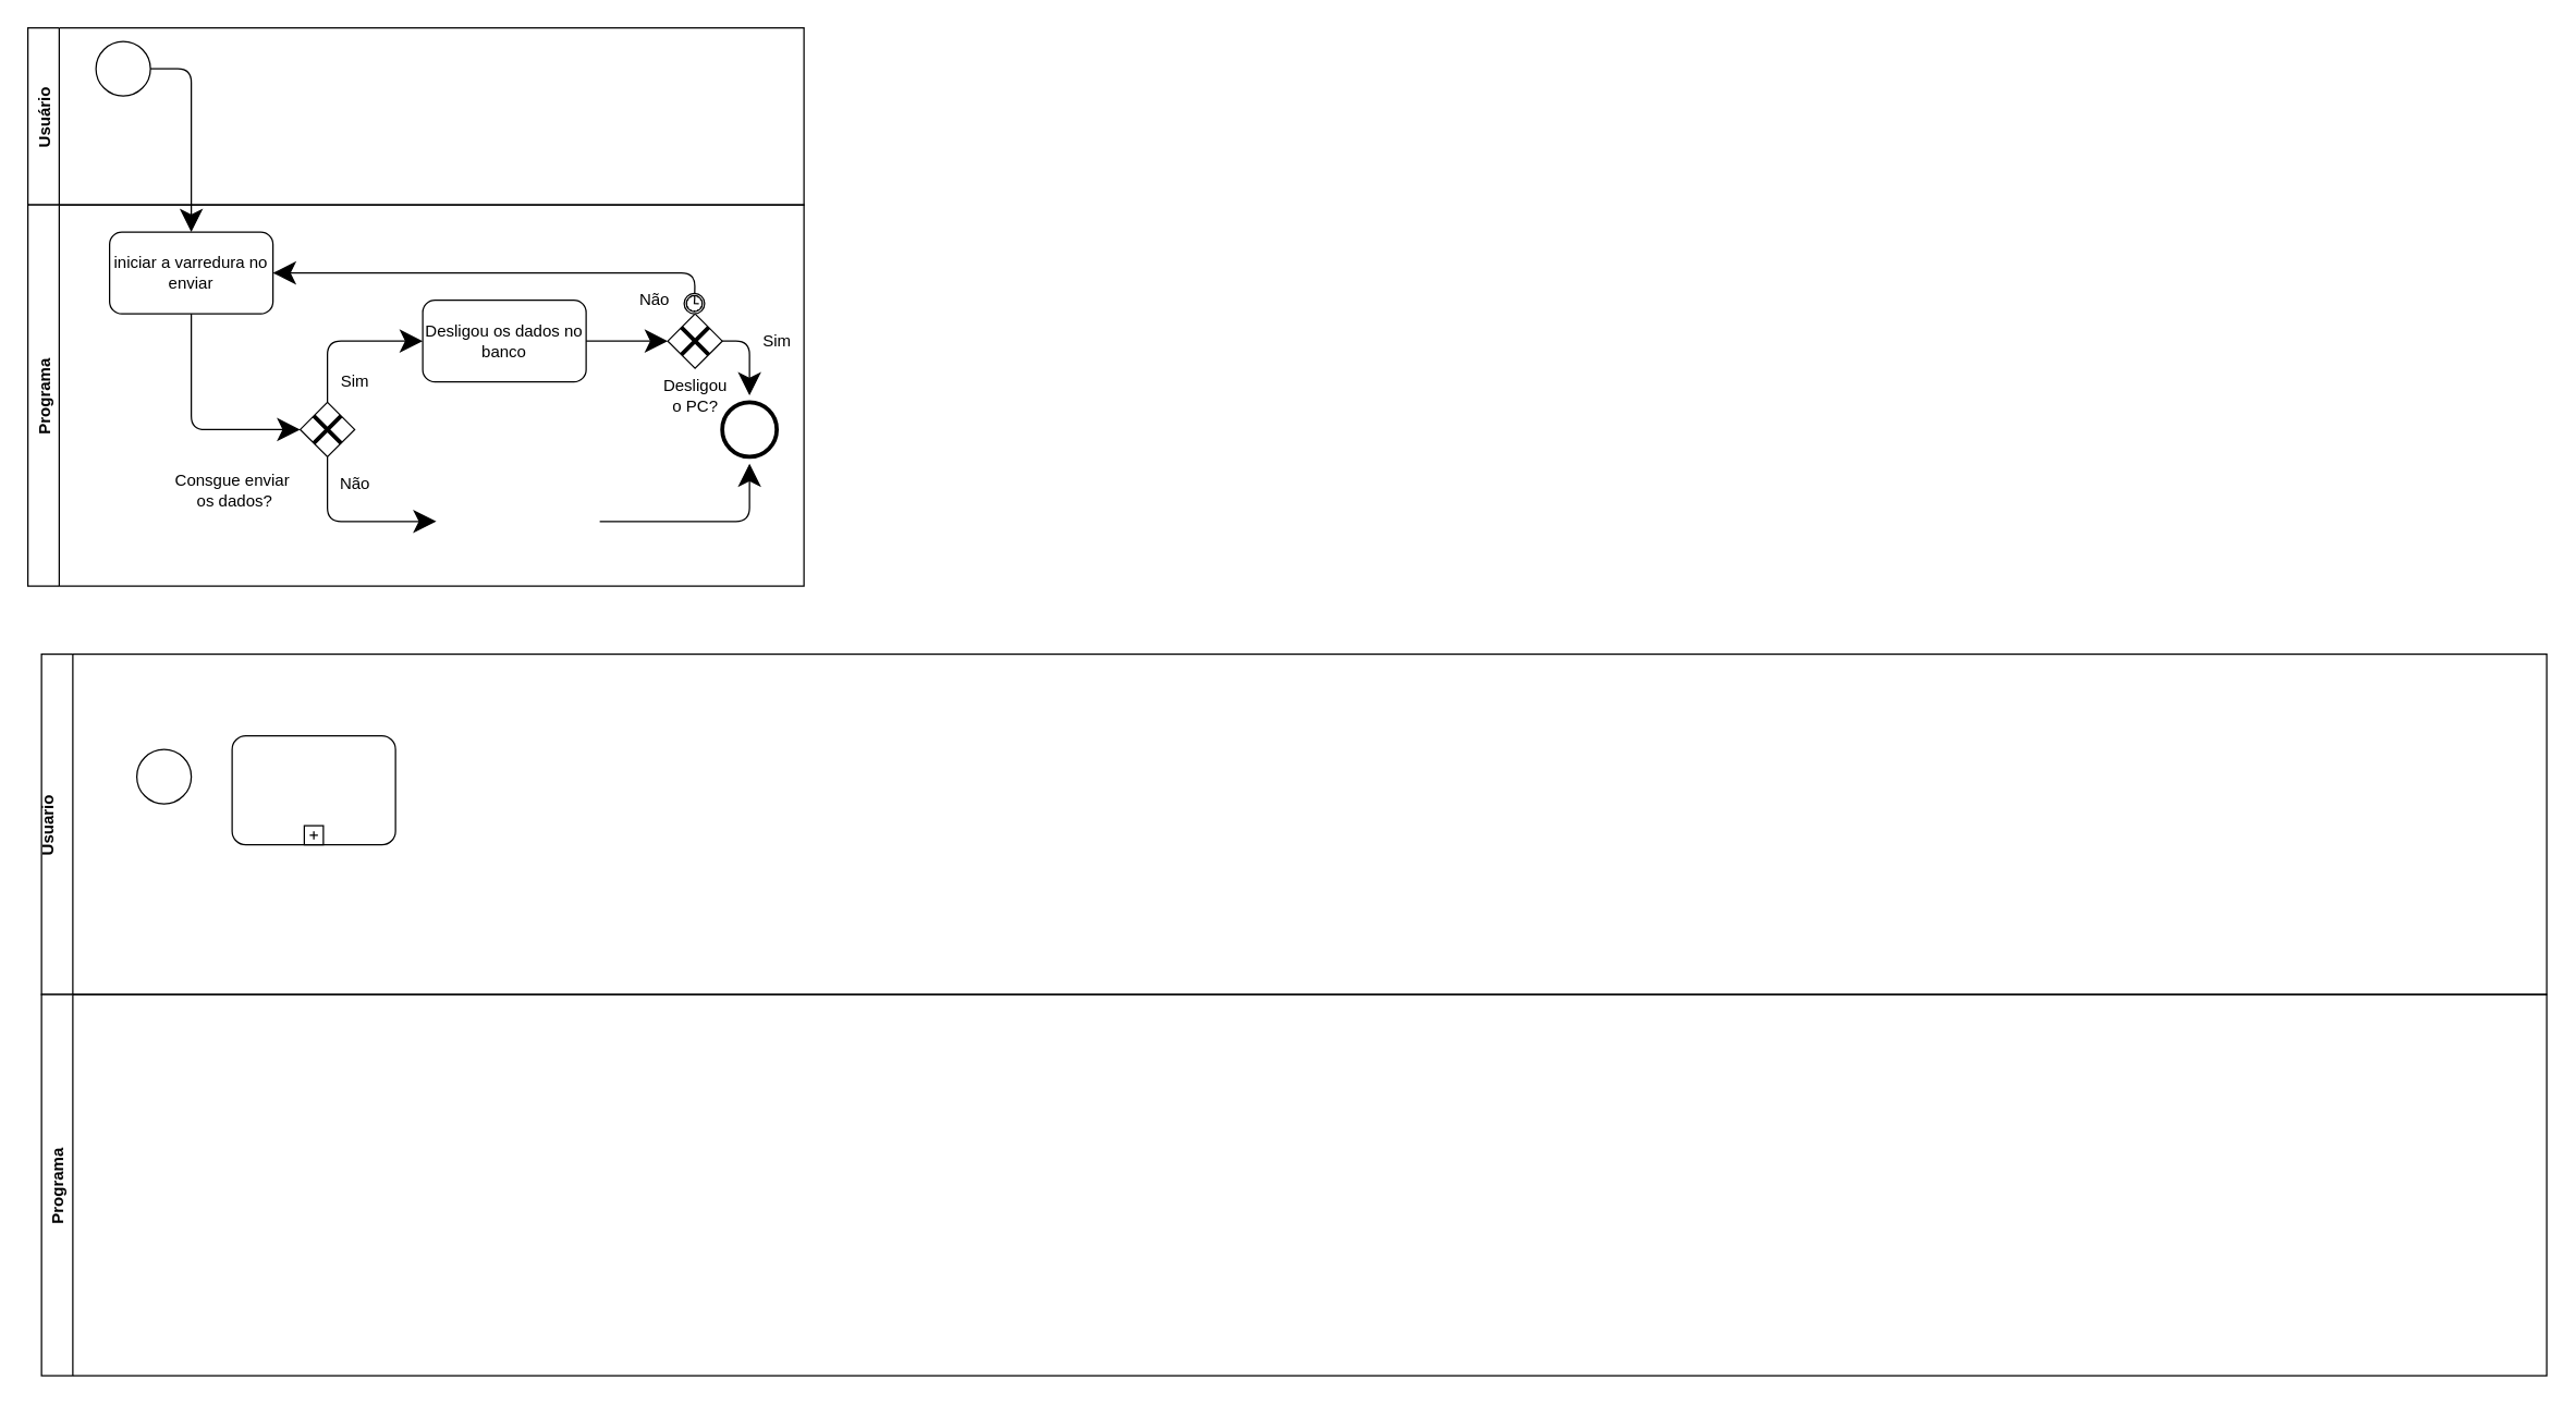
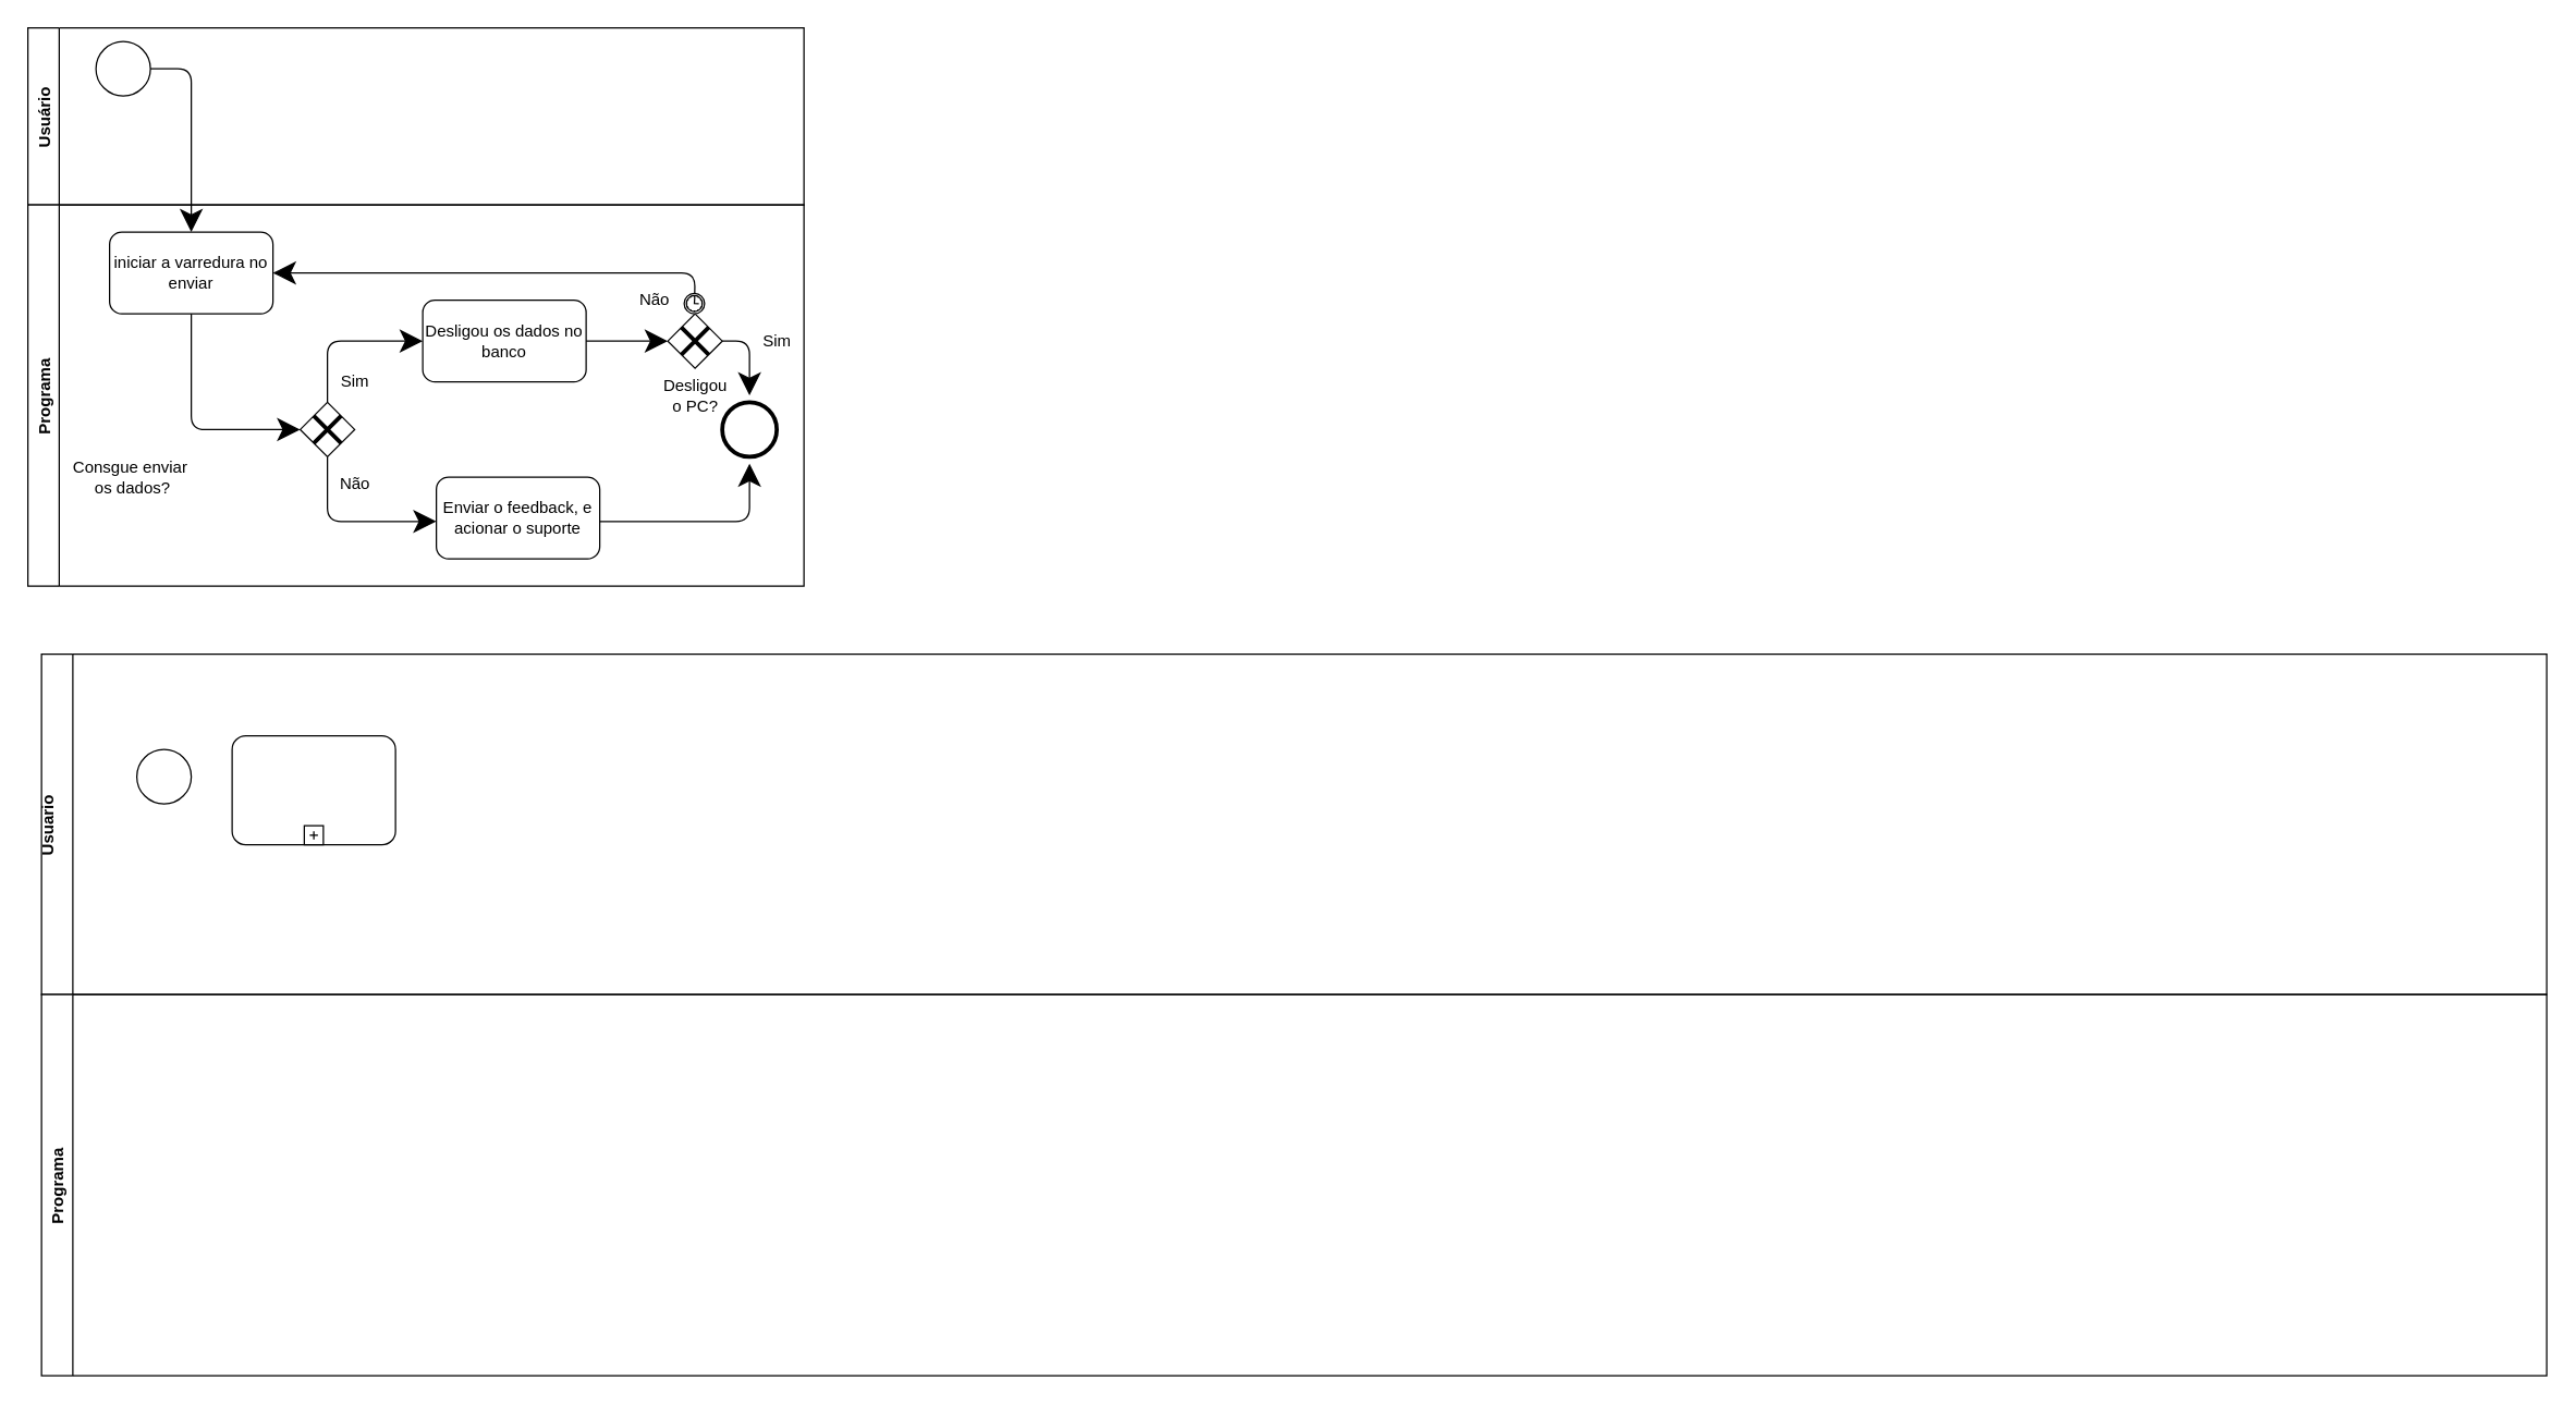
  <mxCell id="0" />
  <mxCell id="1" parent="0" />
  <mxCell id="2" value="Usuário" style="swimlane;horizontal=0;hachureGap=4;pointerEvents=0;" vertex="1" parent="1"><mxGeometry x="20" y="20" width="570" height="130" as="geometry" /></mxCell>
  <mxCell id="3" value="" style="ellipse;whiteSpace=wrap;html=1;aspect=fixed;hachureGap=4;pointerEvents=0;" vertex="1" parent="2"><mxGeometry x="50" y="10" width="40" height="40" as="geometry" /></mxCell>
  <mxCell id="4" value="Programa" style="swimlane;horizontal=0;hachureGap=4;pointerEvents=0;" vertex="1" parent="1"><mxGeometry x="20" y="150" width="570" height="280" as="geometry"><mxRectangle x="170" y="460" width="50" height="40" as="alternateBounds" /></mxGeometry></mxCell>
  <mxCell id="5" value="" style="points=[[0.145,0.145,0],[0.5,0,0],[0.855,0.145,0],[1,0.5,0],[0.855,0.855,0],[0.5,1,0],[0.145,0.855,0],[0,0.5,0]];shape=mxgraph.bpmn.event;html=1;verticalLabelPosition=bottom;labelBackgroundColor=#ffffff;verticalAlign=top;align=center;perimeter=ellipsePerimeter;outlineConnect=0;aspect=fixed;outline=end;symbol=terminate2;hachureGap=4;pointerEvents=0;" vertex="1" parent="4"><mxGeometry x="510" y="145" width="40" height="40" as="geometry" /></mxCell>
  <mxCell id="6" value="iniciar a varredura no enviar" style="rounded=1;whiteSpace=wrap;html=1;hachureGap=4;pointerEvents=0;" vertex="1" parent="4"><mxGeometry x="60" y="20" width="120" height="60" as="geometry" /></mxCell>
  <mxCell id="7" value="" style="endArrow=classic;html=1;startSize=14;endSize=14;sourcePerimeterSpacing=8;targetPerimeterSpacing=8;exitX=0.5;exitY=1;exitDx=0;exitDy=0;entryX=0;entryY=0.5;entryDx=0;entryDy=0;" edge="1" parent="4" source="6" target="8"><mxGeometry width="50" height="50" relative="1" as="geometry"><mxPoint x="220" y="70" as="sourcePoint" /><mxPoint x="195" y="135" as="targetPoint" /><Array as="points"><mxPoint x="120" y="165" /></Array></mxGeometry></mxCell>
  <mxCell id="8" value="" style="rhombus;whiteSpace=wrap;html=1;hachureGap=4;pointerEvents=0;" vertex="1" parent="4"><mxGeometry x="200" y="145" width="40" height="40" as="geometry" /></mxCell>
- <mxCell id="9" value="Consgue enviar&lt;br&gt;&amp;nbsp;os dados?" style="text;html=1;align=center;verticalAlign=middle;resizable=0;points=[];autosize=1;strokeColor=none;fillColor=none;" vertex="1" parent="4"><mxGeometry x="100" y="195" width="100" height="30" as="geometry" /></mxCell>
+ <mxCell id="9" value="Consgue enviar&lt;br&gt;&amp;nbsp;os dados?" style="text;html=1;align=center;verticalAlign=middle;resizable=0;points=[];autosize=1;strokeColor=none;fillColor=none;" vertex="1" parent="4"><mxGeometry x="25" y="185" width="100" height="30" as="geometry" /></mxCell>
+ <mxCell id="10" value="Enviar o feedback, e acionar o suporte" style="rounded=1;whiteSpace=wrap;html=1;hachureGap=4;pointerEvents=0;" vertex="1" parent="4"><mxGeometry x="300" y="200" width="120" height="60" as="geometry" /></mxCell>
  <mxCell id="11" value="" style="endArrow=classic;html=1;startSize=14;endSize=14;sourcePerimeterSpacing=8;targetPerimeterSpacing=8;exitX=0.5;exitY=1;exitDx=0;exitDy=0;entryX=0;entryY=0.5;entryDx=0;entryDy=0;" edge="1" parent="4" source="8"><mxGeometry width="50" height="50" relative="1" as="geometry"><mxPoint x="220" y="297.5" as="sourcePoint" /><mxPoint x="300" y="232.5" as="targetPoint" /><Array as="points"><mxPoint x="220" y="232.5" /></Array></mxGeometry></mxCell>
  <mxCell id="12" value="Não" style="text;html=1;align=center;verticalAlign=middle;resizable=0;points=[];autosize=1;strokeColor=none;fillColor=none;" vertex="1" parent="4"><mxGeometry x="220" y="195" width="40" height="20" as="geometry" /></mxCell>
  <mxCell id="13" value="" style="endArrow=classic;html=1;startSize=14;endSize=14;sourcePerimeterSpacing=8;targetPerimeterSpacing=8;exitX=1;exitY=0.5;exitDx=0;exitDy=0;" edge="1" parent="4"><mxGeometry width="50" height="50" relative="1" as="geometry"><mxPoint x="420" y="232.5" as="sourcePoint" /><mxPoint x="530" y="190" as="targetPoint" /><Array as="points"><mxPoint x="530" y="232.5" /></Array></mxGeometry></mxCell>
  <mxCell id="14" value="Desligou os dados no banco" style="rounded=1;whiteSpace=wrap;html=1;hachureGap=4;pointerEvents=0;" vertex="1" parent="4"><mxGeometry x="290" y="70" width="120" height="60" as="geometry" /></mxCell>
  <mxCell id="15" value="" style="endArrow=classic;html=1;startSize=14;endSize=14;sourcePerimeterSpacing=8;targetPerimeterSpacing=8;entryX=0;entryY=0.5;entryDx=0;entryDy=0;" edge="1" parent="4" target="14"><mxGeometry width="50" height="50" relative="1" as="geometry"><mxPoint x="220" y="145" as="sourcePoint" /><mxPoint x="270" y="95" as="targetPoint" /><Array as="points"><mxPoint x="220" y="100" /></Array></mxGeometry></mxCell>
  <mxCell id="16" value="Sim" style="text;html=1;align=center;verticalAlign=middle;resizable=0;points=[];autosize=1;strokeColor=none;fillColor=none;" vertex="1" parent="4"><mxGeometry x="220" y="120" width="40" height="20" as="geometry" /></mxCell>
  <mxCell id="17" value="" style="shape=umlDestroy;whiteSpace=wrap;html=1;strokeWidth=3;hachureGap=4;pointerEvents=0;" vertex="1" parent="4"><mxGeometry x="210" y="155" width="20" height="20" as="geometry" /></mxCell>
  <mxCell id="18" value="" style="rhombus;whiteSpace=wrap;html=1;hachureGap=4;pointerEvents=0;" vertex="1" parent="4"><mxGeometry x="470" y="80" width="40" height="40" as="geometry" /></mxCell>
  <mxCell id="19" value="" style="shape=umlDestroy;whiteSpace=wrap;html=1;strokeWidth=3;hachureGap=4;pointerEvents=0;" vertex="1" parent="4"><mxGeometry x="480" y="90" width="20" height="20" as="geometry" /></mxCell>
  <mxCell id="20" value="" style="endArrow=classic;html=1;startSize=14;endSize=14;sourcePerimeterSpacing=8;targetPerimeterSpacing=8;entryX=0;entryY=0.5;entryDx=0;entryDy=0;exitX=1;exitY=0.5;exitDx=0;exitDy=0;" edge="1" parent="4" source="14" target="18"><mxGeometry width="50" height="50" relative="1" as="geometry"><mxPoint x="410" y="102.5" as="sourcePoint" /><mxPoint x="480" y="57.5" as="targetPoint" /><Array as="points" /></mxGeometry></mxCell>
  <mxCell id="21" value="" style="endArrow=classic;html=1;startSize=14;endSize=14;sourcePerimeterSpacing=8;targetPerimeterSpacing=8;entryX=0;entryY=0.5;entryDx=0;entryDy=0;exitX=1;exitY=0.5;exitDx=0;exitDy=0;" edge="1" parent="4" source="18"><mxGeometry width="50" height="50" relative="1" as="geometry"><mxPoint x="470" y="140" as="sourcePoint" /><mxPoint x="530" y="140" as="targetPoint" /><Array as="points"><mxPoint x="530" y="100" /></Array></mxGeometry></mxCell>
  <mxCell id="22" value="Não" style="text;html=1;align=center;verticalAlign=middle;resizable=0;points=[];autosize=1;strokeColor=none;fillColor=none;" vertex="1" parent="4"><mxGeometry x="440" y="60" width="40" height="20" as="geometry" /></mxCell>
  <mxCell id="23" value="Sim" style="text;html=1;align=center;verticalAlign=middle;resizable=0;points=[];autosize=1;strokeColor=none;fillColor=none;" vertex="1" parent="4"><mxGeometry x="530" y="90" width="40" height="20" as="geometry" /></mxCell>
  <mxCell id="24" value="" style="endArrow=classic;html=1;startSize=14;endSize=14;sourcePerimeterSpacing=8;targetPerimeterSpacing=8;entryX=1;entryY=0.5;entryDx=0;entryDy=0;exitX=0.5;exitY=1;exitDx=0;exitDy=0;exitPerimeter=0;" edge="1" parent="4" source="26" target="6"><mxGeometry width="50" height="50" relative="1" as="geometry"><mxPoint x="490" y="52.5" as="sourcePoint" /><mxPoint x="560" y="7.5" as="targetPoint" /><Array as="points"><mxPoint x="490" y="50" /></Array></mxGeometry></mxCell>
  <mxCell id="25" value="Desligou &lt;br&gt;o PC?" style="text;html=1;align=center;verticalAlign=middle;resizable=0;points=[];autosize=1;strokeColor=none;fillColor=none;" vertex="1" parent="4"><mxGeometry x="460" y="125" width="60" height="30" as="geometry" /></mxCell>
  <mxCell id="26" value="" style="points=[[0.145,0.145,0],[0.5,0,0],[0.855,0.145,0],[1,0.5,0],[0.855,0.855,0],[0.5,1,0],[0.145,0.855,0],[0,0.5,0]];shape=mxgraph.bpmn.event;html=1;verticalLabelPosition=bottom;labelBackgroundColor=#ffffff;verticalAlign=top;align=center;perimeter=ellipsePerimeter;outlineConnect=0;aspect=fixed;outline=standard;symbol=timer;hachureGap=4;pointerEvents=0;" vertex="1" parent="4"><mxGeometry x="482" y="65" width="15" height="15" as="geometry" /></mxCell>
  <mxCell id="27" value="" style="endArrow=classic;html=1;startSize=14;endSize=14;sourcePerimeterSpacing=8;targetPerimeterSpacing=8;exitX=1;exitY=0.5;exitDx=0;exitDy=0;entryX=0.5;entryY=0;entryDx=0;entryDy=0;" edge="1" parent="1" source="3" target="6"><mxGeometry width="50" height="50" relative="1" as="geometry"><mxPoint x="240" y="230" as="sourcePoint" /><mxPoint x="290" y="180" as="targetPoint" /><Array as="points"><mxPoint x="140" y="50" /></Array></mxGeometry></mxCell>
  <mxCell id="28" value="Usuario&#10;" style="swimlane;horizontal=0;hachureGap=4;pointerEvents=0;" vertex="1" parent="1"><mxGeometry x="30" y="480" width="1840" height="250" as="geometry"><mxRectangle x="170" y="460" width="50" height="40" as="alternateBounds" /></mxGeometry></mxCell>
  <mxCell id="29" value="" style="ellipse;whiteSpace=wrap;html=1;aspect=fixed;hachureGap=4;pointerEvents=0;" vertex="1" parent="28"><mxGeometry x="70" y="70" width="40" height="40" as="geometry" /></mxCell>
  <mxCell id="30" value="" style="points=[[0.25,0,0],[0.5,0,0],[0.75,0,0],[1,0.25,0],[1,0.5,0],[1,0.75,0],[0.75,1,0],[0.5,1,0],[0.25,1,0],[0,0.75,0],[0,0.5,0],[0,0.25,0]];shape=mxgraph.bpmn.task;whiteSpace=wrap;rectStyle=rounded;size=10;taskMarker=abstract;isLoopSub=1;hachureGap=4;pointerEvents=0;" vertex="1" parent="28"><mxGeometry x="140" y="60" width="120" height="80" as="geometry" /></mxCell>
  <mxCell id="31" value="Programa" style="swimlane;horizontal=0;hachureGap=4;pointerEvents=0;" vertex="1" parent="1"><mxGeometry x="30" y="730" width="1840" height="280" as="geometry"><mxRectangle x="170" y="460" width="50" height="40" as="alternateBounds" /></mxGeometry></mxCell>
